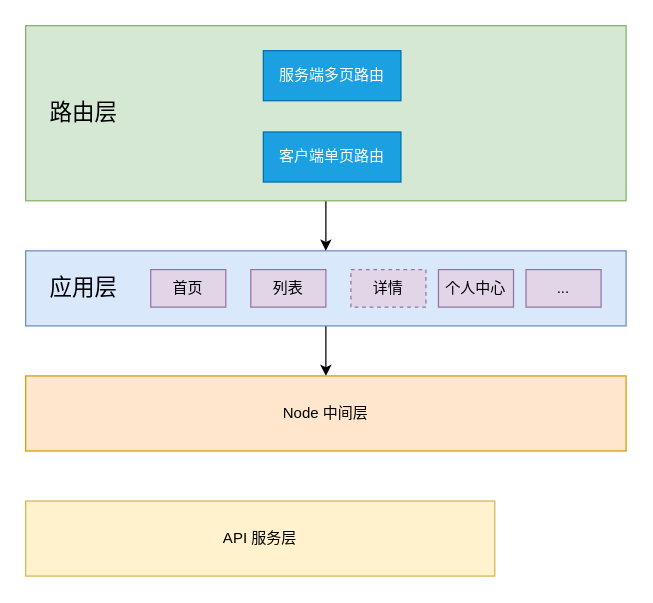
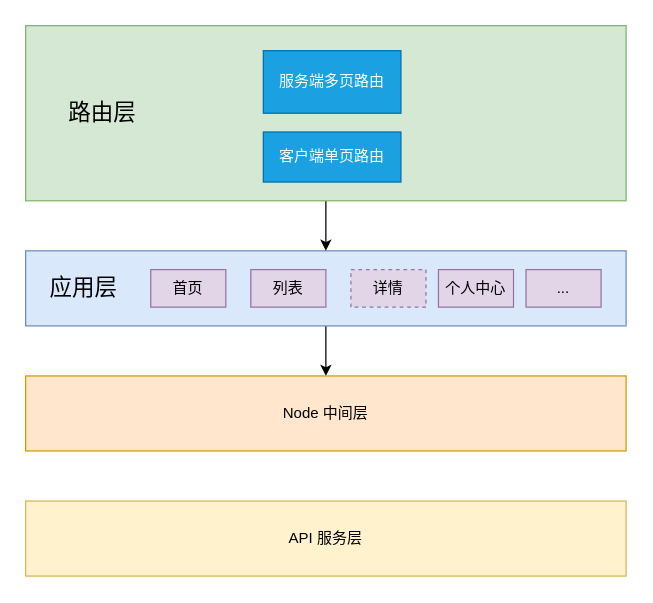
  <mxCell id="0" />
  <mxCell id="1" parent="0" />
  <mxCell id="2" value="" style="edgeStyle=orthogonalEdgeStyle;rounded=0;orthogonalLoop=1;jettySize=auto;html=1;fontSize=12;" edge="1" parent="1" source="3" target="15"><mxGeometry relative="1" as="geometry" /></mxCell>
  <mxCell id="3" value="" style="rounded=0;whiteSpace=wrap;html=1;fillColor=#dae8fc;strokeColor=#6c8ebf;" vertex="1" parent="1"><mxGeometry x="20" y="200" width="480" height="60" as="geometry" /></mxCell>
  <mxCell id="4" value="应用层" style="text;html=1;resizable=0;autosize=1;align=center;verticalAlign=middle;points=[];fillColor=none;strokeColor=none;rounded=0;fontSize=18;" vertex="1" parent="1"><mxGeometry x="31" y="215" width="70" height="30" as="geometry" /></mxCell>
  <mxCell id="5" value="首页" style="rounded=0;whiteSpace=wrap;html=1;fontSize=12;fillColor=#e1d5e7;strokeColor=#9673a6;" vertex="1" parent="1"><mxGeometry x="120" y="215" width="60" height="30" as="geometry" /></mxCell>
  <mxCell id="6" value="详情" style="rounded=0;whiteSpace=wrap;html=1;fontSize=12;fillColor=#e1d5e7;strokeColor=#9673a6;dashed=1;" vertex="1" parent="1"><mxGeometry x="280" y="215" width="60" height="30" as="geometry" /></mxCell>
  <mxCell id="7" value="列表" style="rounded=0;whiteSpace=wrap;html=1;fontSize=12;fillColor=#e1d5e7;strokeColor=#9673a6;" vertex="1" parent="1"><mxGeometry x="200" y="215" width="60" height="30" as="geometry" /></mxCell>
  <mxCell id="8" value="个人中心" style="rounded=0;whiteSpace=wrap;html=1;fontSize=12;fillColor=#e1d5e7;strokeColor=#9673a6;" vertex="1" parent="1"><mxGeometry x="350" y="215" width="60" height="30" as="geometry" /></mxCell>
  <mxCell id="9" value="..." style="rounded=0;whiteSpace=wrap;html=1;fontSize=12;fillColor=#e1d5e7;strokeColor=#9673a6;" vertex="1" parent="1"><mxGeometry x="420" y="215" width="60" height="30" as="geometry" /></mxCell>
  <mxCell id="10" value="" style="edgeStyle=orthogonalEdgeStyle;rounded=0;orthogonalLoop=1;jettySize=auto;html=1;fontSize=12;" edge="1" parent="1" source="11" target="3"><mxGeometry relative="1" as="geometry" /></mxCell>
  <mxCell id="11" value="" style="rounded=0;whiteSpace=wrap;html=1;fillColor=#d5e8d4;strokeColor=#82b366;" vertex="1" parent="1"><mxGeometry x="20" y="20" width="480" height="140" as="geometry" /></mxCell>
- <mxCell id="12" value="路由层" style="text;html=1;resizable=0;autosize=1;align=center;verticalAlign=middle;points=[];fillColor=none;strokeColor=none;rounded=0;fontSize=18;" vertex="1" parent="1"><mxGeometry x="31" y="75" width="70" height="30" as="geometry" /></mxCell>
+ <mxCell id="12" value="路由层" style="text;html=1;resizable=0;autosize=1;align=center;verticalAlign=middle;points=[];fillColor=none;strokeColor=none;rounded=0;fontSize=18;" vertex="1" parent="1"><mxGeometry x="46" y="75" width="70" height="30" as="geometry" /></mxCell>
  <mxCell id="13" value="客户端单页路由" style="rounded=0;whiteSpace=wrap;html=1;fontSize=12;fillColor=#1ba1e2;strokeColor=#006EAF;fontColor=#ffffff;" vertex="1" parent="1"><mxGeometry x="210" y="105" width="110" height="40" as="geometry" /></mxCell>
- <mxCell id="14" value="服务端多页路由" style="rounded=0;whiteSpace=wrap;html=1;fontSize=12;fillColor=#1ba1e2;strokeColor=#006EAF;fontColor=#ffffff;" vertex="1" parent="1"><mxGeometry x="210" y="40" width="110" height="40" as="geometry" /></mxCell>
+ <mxCell id="14" value="服务端多页路由" style="rounded=0;whiteSpace=wrap;html=1;fontSize=12;fillColor=#1ba1e2;strokeColor=#006EAF;fontColor=#ffffff;" vertex="1" parent="1"><mxGeometry x="210" y="40" width="110" height="50" as="geometry" /></mxCell>
  <mxCell id="15" value="Node 中间层" style="rounded=0;whiteSpace=wrap;html=1;fillColor=#ffe6cc;strokeColor=#d79b00;" vertex="1" parent="1"><mxGeometry x="20" y="300" width="480" height="60" as="geometry" /></mxCell>
- <mxCell id="16" value="API 服务层" style="rounded=0;whiteSpace=wrap;html=1;fillColor=#fff2cc;strokeColor=#d6b656;" vertex="1" parent="1"><mxGeometry x="20" y="400" width="375" height="60" as="geometry" /></mxCell>
+ <mxCell id="16" value="API 服务层" style="rounded=0;whiteSpace=wrap;html=1;fillColor=#fff2cc;strokeColor=#d6b656;" vertex="1" parent="1"><mxGeometry x="20" y="400" width="480" height="60" as="geometry" /></mxCell>
  <mxCell id="17" style="edgeStyle=orthogonalEdgeStyle;rounded=0;orthogonalLoop=1;jettySize=auto;html=1;exitX=0.5;exitY=1;exitDx=0;exitDy=0;fontSize=12;" edge="1" parent="1" source="11" target="11"><mxGeometry relative="1" as="geometry" /></mxCell>
